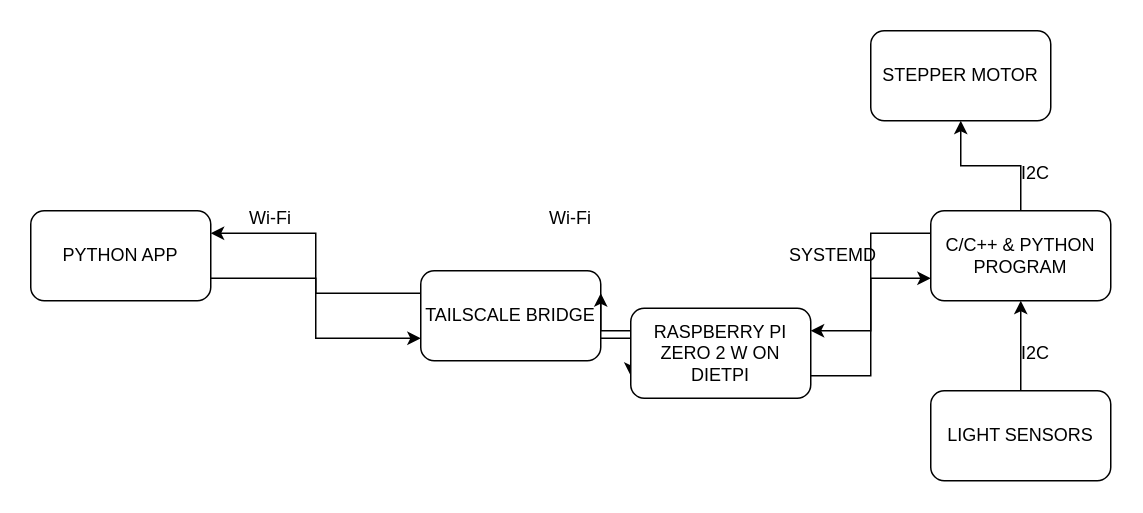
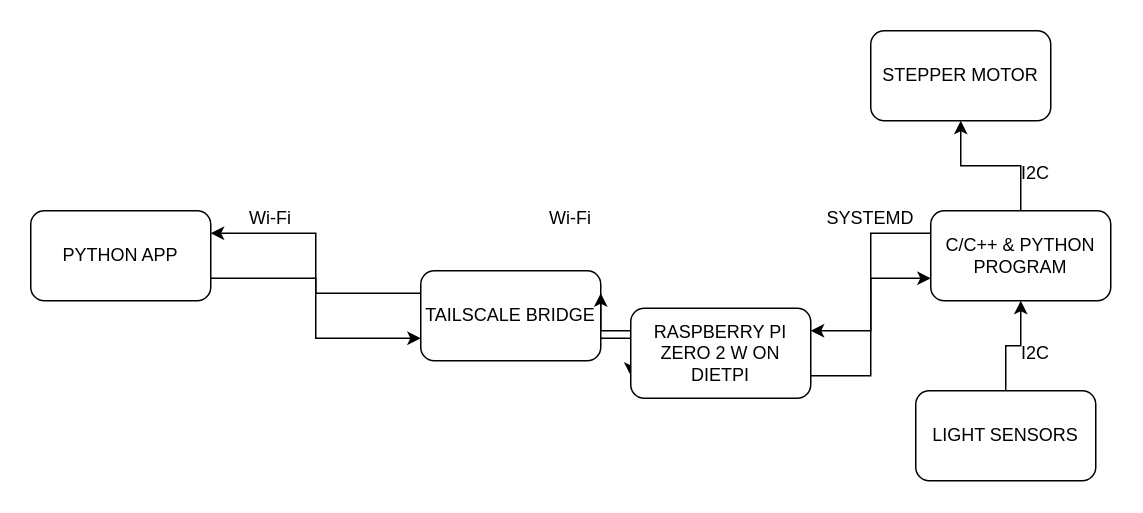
  <mxCell id="0" />
  <mxCell id="1" parent="0" />
  <mxCell id="2" style="edgeStyle=orthogonalEdgeStyle;rounded=0;orthogonalLoop=1;jettySize=auto;html=1;exitX=1;exitY=0.75;exitDx=0;exitDy=0;entryX=0;entryY=0.75;entryDx=0;entryDy=0;" edge="1" parent="1" source="3" target="6"><mxGeometry relative="1" as="geometry" /></mxCell>
  <mxCell id="3" value="PYTHON APP" style="rounded=1;whiteSpace=wrap;html=1;" vertex="1" parent="1"><mxGeometry x="20" y="140" width="120" height="60" as="geometry" /></mxCell>
  <mxCell id="4" style="edgeStyle=orthogonalEdgeStyle;rounded=0;orthogonalLoop=1;jettySize=auto;html=1;exitX=0;exitY=0.25;exitDx=0;exitDy=0;entryX=1;entryY=0.25;entryDx=0;entryDy=0;" edge="1" parent="1" source="6" target="3"><mxGeometry relative="1" as="geometry" /></mxCell>
  <mxCell id="5" style="edgeStyle=orthogonalEdgeStyle;rounded=0;orthogonalLoop=1;jettySize=auto;html=1;exitX=1;exitY=0.75;exitDx=0;exitDy=0;entryX=0;entryY=0.75;entryDx=0;entryDy=0;" edge="1" parent="1" source="6" target="9"><mxGeometry relative="1" as="geometry" /></mxCell>
  <mxCell id="6" value="TAILSCALE BRIDGE" style="rounded=1;whiteSpace=wrap;html=1;" vertex="1" parent="1"><mxGeometry x="280" y="180" width="120" height="60" as="geometry" /></mxCell>
  <mxCell id="7" style="edgeStyle=orthogonalEdgeStyle;rounded=0;orthogonalLoop=1;jettySize=auto;html=1;exitX=0;exitY=0.25;exitDx=0;exitDy=0;entryX=1;entryY=0.25;entryDx=0;entryDy=0;" edge="1" parent="1" source="9" target="6"><mxGeometry relative="1" as="geometry" /></mxCell>
  <mxCell id="8" style="edgeStyle=orthogonalEdgeStyle;rounded=0;orthogonalLoop=1;jettySize=auto;html=1;exitX=1;exitY=0.75;exitDx=0;exitDy=0;entryX=0;entryY=0.75;entryDx=0;entryDy=0;" edge="1" parent="1" source="9" target="12"><mxGeometry relative="1" as="geometry" /></mxCell>
  <mxCell id="9" value="RASPBERRY PI ZERO 2 W ON DIETPI" style="rounded=1;whiteSpace=wrap;html=1;" vertex="1" parent="1"><mxGeometry x="420" y="205" width="120" height="60" as="geometry" /></mxCell>
  <mxCell id="10" style="edgeStyle=orthogonalEdgeStyle;rounded=0;orthogonalLoop=1;jettySize=auto;html=1;exitX=0;exitY=0.25;exitDx=0;exitDy=0;entryX=1;entryY=0.25;entryDx=0;entryDy=0;" edge="1" parent="1" source="12" target="9"><mxGeometry relative="1" as="geometry" /></mxCell>
  <mxCell id="11" style="edgeStyle=orthogonalEdgeStyle;rounded=0;orthogonalLoop=1;jettySize=auto;html=1;exitX=0.5;exitY=0;exitDx=0;exitDy=0;entryX=0.5;entryY=1;entryDx=0;entryDy=0;" edge="1" parent="1" source="12" target="15"><mxGeometry relative="1" as="geometry" /></mxCell>
  <mxCell id="12" value="C/C++ &amp;amp; PYTHON PROGRAM" style="rounded=1;whiteSpace=wrap;html=1;" vertex="1" parent="1"><mxGeometry x="620" y="140" width="120" height="60" as="geometry" /></mxCell>
  <mxCell id="13" style="edgeStyle=orthogonalEdgeStyle;rounded=0;orthogonalLoop=1;jettySize=auto;html=1;exitX=0.5;exitY=0;exitDx=0;exitDy=0;entryX=0.5;entryY=1;entryDx=0;entryDy=0;" edge="1" parent="1" source="14" target="12"><mxGeometry relative="1" as="geometry" /></mxCell>
- <mxCell id="14" value="LIGHT SENSORS" style="rounded=1;whiteSpace=wrap;html=1;" vertex="1" parent="1"><mxGeometry x="620" y="260" width="120" height="60" as="geometry" /></mxCell>
+ <mxCell id="14" value="LIGHT SENSORS" style="rounded=1;whiteSpace=wrap;html=1;" vertex="1" parent="1"><mxGeometry x="610" y="260" width="120" height="60" as="geometry" /></mxCell>
  <mxCell id="15" value="STEPPER MOTOR" style="rounded=1;whiteSpace=wrap;html=1;" vertex="1" parent="1"><mxGeometry x="580" y="20" width="120" height="60" as="geometry" /></mxCell>
  <mxCell id="16" value="Wi-Fi" style="text;html=1;align=center;verticalAlign=middle;whiteSpace=wrap;rounded=0;" vertex="1" parent="1"><mxGeometry x="150" y="130" width="60" height="30" as="geometry" /></mxCell>
  <mxCell id="17" value="Wi-Fi" style="text;html=1;align=center;verticalAlign=middle;whiteSpace=wrap;rounded=0;" vertex="1" parent="1"><mxGeometry x="350" y="130" width="60" height="30" as="geometry" /></mxCell>
- <mxCell id="18" value="SYSTEMD" style="text;html=1;align=center;verticalAlign=middle;whiteSpace=wrap;rounded=0;" vertex="1" parent="1"><mxGeometry x="525" y="155" width="60" height="30" as="geometry" /></mxCell>
+ <mxCell id="18" value="SYSTEMD" style="text;html=1;align=center;verticalAlign=middle;whiteSpace=wrap;rounded=0;" vertex="1" parent="1"><mxGeometry x="550" y="130" width="60" height="30" as="geometry" /></mxCell>
  <mxCell id="19" value="I2C" style="text;html=1;align=center;verticalAlign=middle;whiteSpace=wrap;rounded=0;" vertex="1" parent="1"><mxGeometry x="660" y="100" width="60" height="30" as="geometry" /></mxCell>
  <mxCell id="20" value="I2C" style="text;html=1;align=center;verticalAlign=middle;whiteSpace=wrap;rounded=0;" vertex="1" parent="1"><mxGeometry x="660" y="220" width="60" height="30" as="geometry" /></mxCell>
